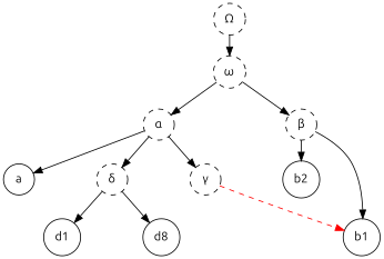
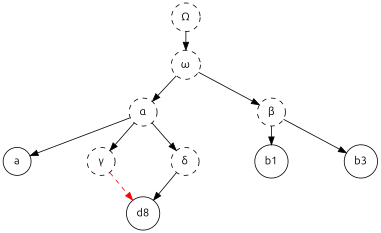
  digraph {
    fontname=Ubuntu
    nodesep=1
    ranksep=0.3333
    node [fontname=Ubuntu shape=circle style=dashed]
    edge [fontname=Ubuntu style=solid]
    n1 [label="Ω"]
    n2 [label="ω"]
    n3 [label="α"]
    n4 [label="β"]
    n5 [label=a style=""]
    n6 [label="γ"]
    n7 [label="δ"]
    n8 [label=b1 style=""]
-   n9 [label=b2 style=""]
-   n10 [label=d1 style=""]
+   n9 [label=b3 style=""]
    n11 [label=d8 style=""]
    n1 -> n2
    n2 -> n3
    n2 -> n4
    n3 -> n5
    n3 -> n6
    n3 -> n7
    n4 -> n8
    n4 -> n9
-   n6 -> n8 [color=red style=dashed]
-   n7 -> n10
+   n6 -> n11 [color=red style=dashed]
    n7 -> n11
  }
